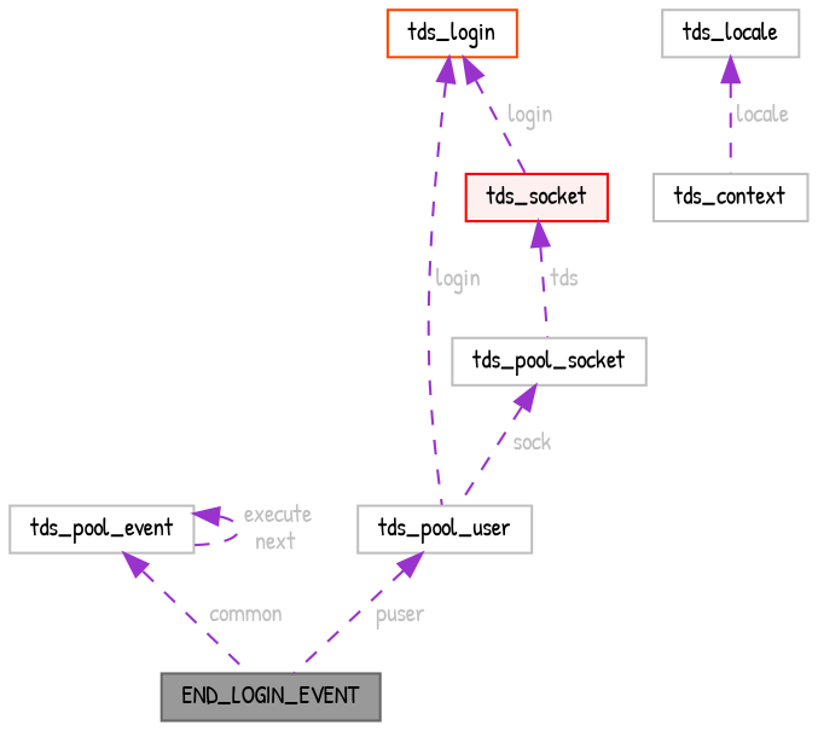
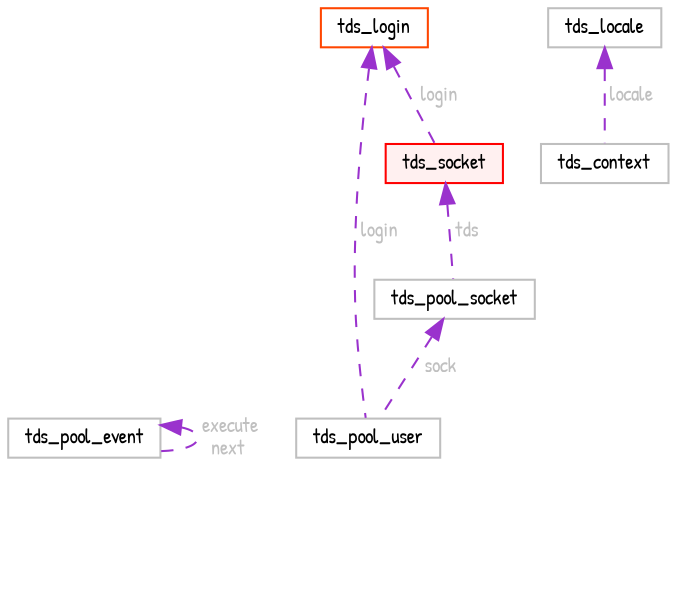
  digraph {
    fontname="Patrick Hand"
    node [color=grey75 fillcolor=white fontname="Patrick Hand" fontsize=10 shape=box style=filled]
    edge [color=darkorchid3 dir=back fontcolor=grey fontname="Patrick Hand" fontsize=10 labelfontname=Helvetica labelfontsize=10 style=dashed]
-   n1 [color=gray40 fillcolor=grey60 fontcolor=black height=0.2 label=END_LOGIN_EVENT width=0.4]
    n2 [height=0.2 label=tds_pool_event width=0.4]
    n3 [height=0.2 label=tds_context width=0.4]
    n4 [height=0.2 label=tds_locale width=0.4]
    n5 [height=0.2 label=tds_pool_user width=0.4]
    n6 [height=0.2 label=tds_pool_socket width=0.4]
    n7 [color=red fillcolor="#FFF0F0" height=0.2 label=tds_socket width=0.4]
    n8 [color=orangered height=0.2 label=tds_login width=0.4]
-   n2 -> n1 [label=" common"]
    n2 -> n2 [label=" execute\nnext"]
    n4 -> n3 [label=" locale"]
-   n5 -> n1 [label=" puser"]
    n6 -> n5 [label=" sock"]
    n7 -> n6 [label=" tds"]
    n8 -> n5 [label=" login"]
    n8 -> n7 [label=" login"]
  }
